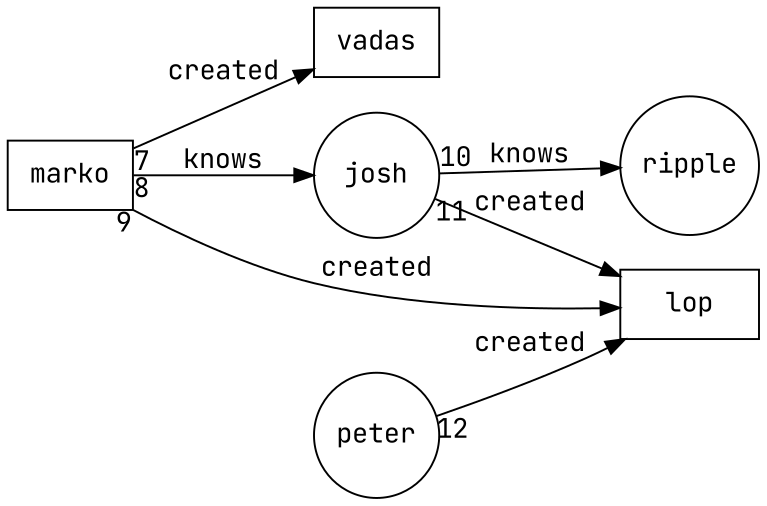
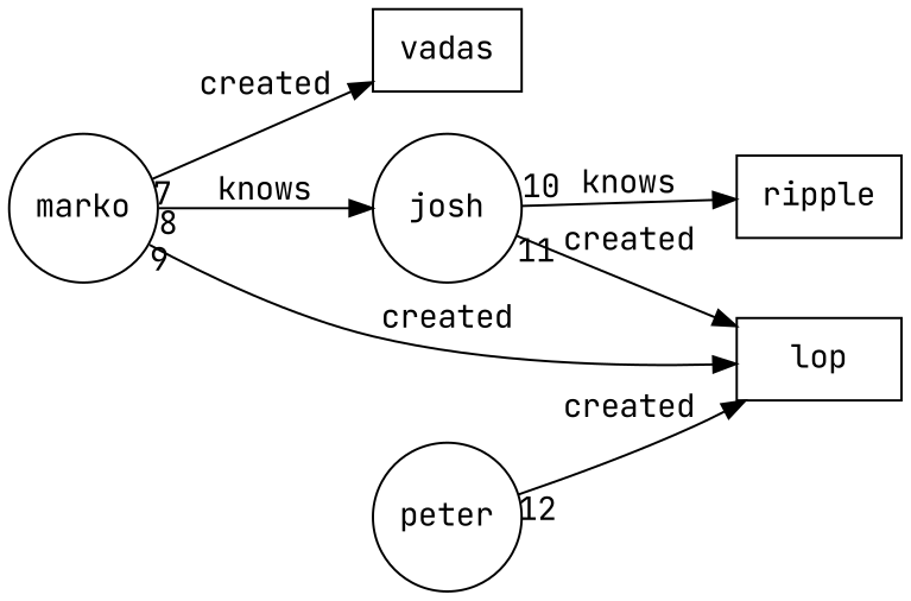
  digraph {
    fontname="JetBrains Mono"
    rankdir=LR
    node [fixedsize=true fontname="JetBrains Mono" shape=circle]
    edge [fontname="JetBrains Mono"]
-   marko [shape=box width=0.9]
+   marko [width=0.9]
    vadas [shape=box width=0.9]
    josh [width=0.9]
    lop [shape=box width=1.0]
-   ripple [width=1.0]
+   ripple [shape=box width=1.0]
    peter [width=0.9]
    marko -> vadas [label=created taillabel=7]
    marko -> josh [label=knows taillabel=8]
    marko -> lop [label=created taillabel=9]
    josh -> lop [label=created taillabel=11]
    josh -> ripple [label=knows taillabel=10]
    peter -> lop [label=created taillabel=12]
  }
